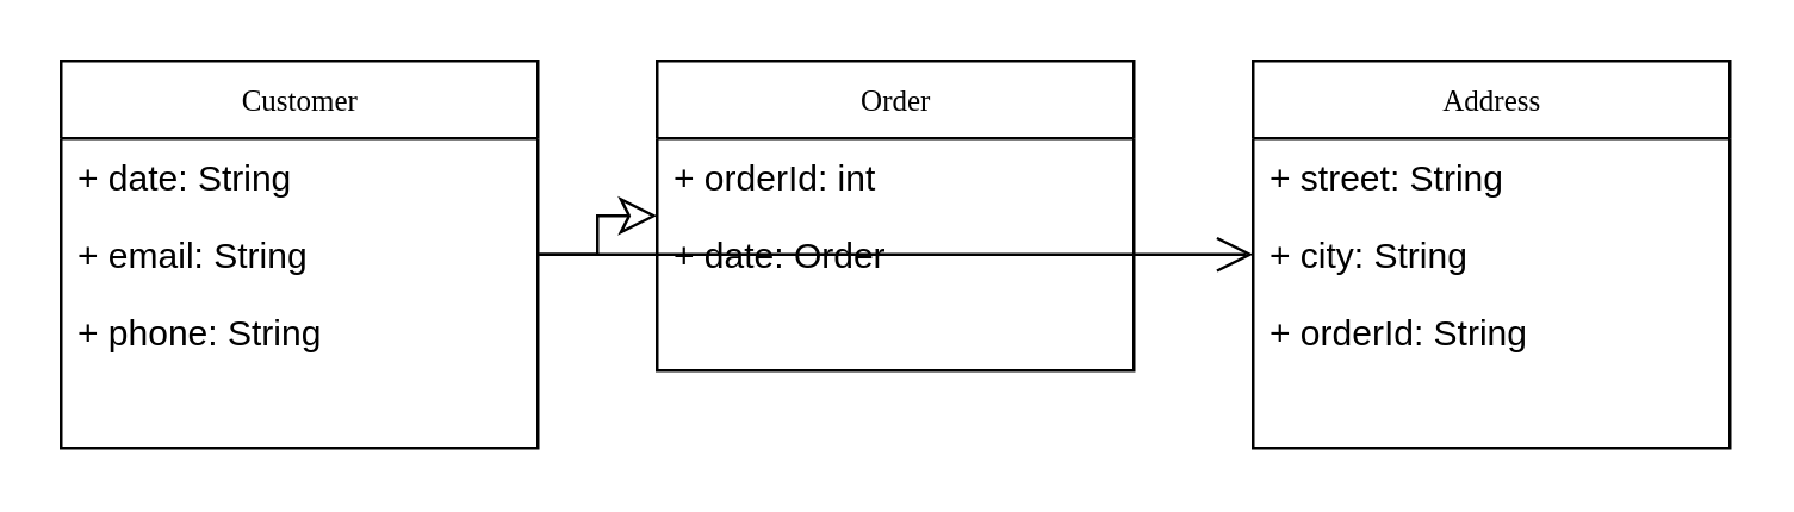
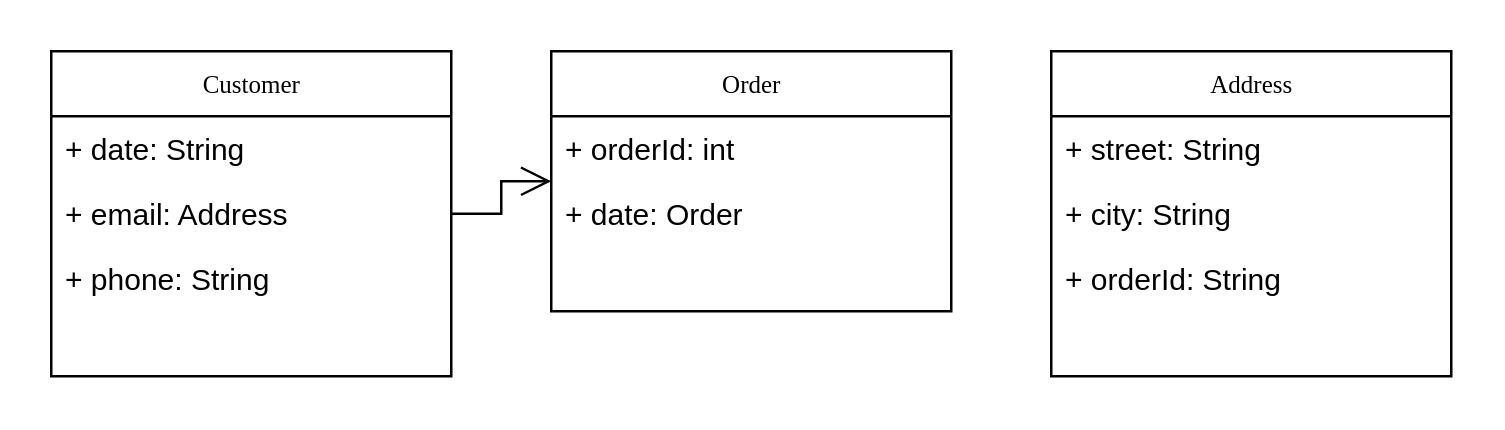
  <mxCell id="0" />
  <mxCell id="1" parent="0" />
  <mxCell id="2" value="Customer" style="swimlane;html=1;fontStyle=0;childLayout=stackLayout;horizontal=1;startSize=26;fillColor=none;horizontalStack=0;resizeParent=1;resizeLast=0;collapsible=1;marginBottom=0;swimlaneFillColor=#ffffff;rounded=0;shadow=0;comic=0;labelBackgroundColor=none;strokeWidth=1;fontFamily=Verdana;fontSize=10;align=center;" parent="1" vertex="1"><mxGeometry x="20" y="20" width="160" height="130" as="geometry" /></mxCell>
  <mxCell id="3" value="+ date: String" style="text;html=1;strokeColor=none;fillColor=none;align=left;verticalAlign=top;spacingLeft=4;spacingRight=4;whiteSpace=wrap;overflow=hidden;rotatable=0;" parent="2" vertex="1"><mxGeometry y="26" width="160" height="26" as="geometry" /></mxCell>
- <mxCell id="4" value="+ email: String" style="text;html=1;strokeColor=none;fillColor=none;align=left;verticalAlign=top;spacingLeft=4;spacingRight=4;whiteSpace=wrap;overflow=hidden;rotatable=0;" parent="2" vertex="1"><mxGeometry y="52" width="160" height="26" as="geometry" /></mxCell>
+ <mxCell id="4" value="+ email: Address" style="text;html=1;strokeColor=none;fillColor=none;align=left;verticalAlign=top;spacingLeft=4;spacingRight=4;whiteSpace=wrap;overflow=hidden;rotatable=0;" parent="2" vertex="1"><mxGeometry y="52" width="160" height="26" as="geometry" /></mxCell>
  <mxCell id="5" value="+ phone: String" style="text;html=1;strokeColor=none;fillColor=none;align=left;verticalAlign=top;spacingLeft=4;spacingRight=4;whiteSpace=wrap;overflow=hidden;rotatable=0;" parent="2" vertex="1"><mxGeometry y="78" width="160" height="26" as="geometry" /></mxCell>
  <mxCell id="6" value="Order" style="swimlane;html=1;fontStyle=0;childLayout=stackLayout;horizontal=1;startSize=26;fillColor=none;horizontalStack=0;resizeParent=1;resizeLast=0;collapsible=1;marginBottom=0;swimlaneFillColor=#ffffff;rounded=0;shadow=0;comic=0;labelBackgroundColor=none;strokeWidth=1;fontFamily=Verdana;fontSize=10;align=center;" parent="1" vertex="1"><mxGeometry x="220" y="20" width="160" height="104" as="geometry" /></mxCell>
  <mxCell id="7" value="+ orderId: int" style="text;html=1;strokeColor=none;fillColor=none;align=left;verticalAlign=top;spacingLeft=4;spacingRight=4;whiteSpace=wrap;overflow=hidden;rotatable=0;" parent="6" vertex="1"><mxGeometry y="26" width="160" height="26" as="geometry" /></mxCell>
  <mxCell id="8" value="+ date: Order" style="text;html=1;strokeColor=none;fillColor=none;align=left;verticalAlign=top;spacingLeft=4;spacingRight=4;whiteSpace=wrap;overflow=hidden;rotatable=0;" parent="6" vertex="1"><mxGeometry y="52" width="160" height="26" as="geometry" /></mxCell>
- <mxCell id="9" style="edgeStyle=orthogonalEdgeStyle;rounded=0;html=1;dashed=0;labelBackgroundColor=none;startFill=0;endArrow=classic;endFill=0;endSize=10;fontFamily=Verdana;fontSize=10;" parent="1" source="2" target="6" edge="1"><mxGeometry relative="1" as="geometry" /></mxCell>
+ <mxCell id="9" style="edgeStyle=orthogonalEdgeStyle;rounded=0;html=1;dashed=0;labelBackgroundColor=none;startFill=0;endArrow=open;endFill=0;endSize=10;fontFamily=Verdana;fontSize=10;" parent="1" source="2" target="6" edge="1"><mxGeometry relative="1" as="geometry" /></mxCell>
  <mxCell id="10" value="Address" style="swimlane;html=1;fontStyle=0;childLayout=stackLayout;horizontal=1;startSize=26;fillColor=none;horizontalStack=0;resizeParent=1;resizeLast=0;collapsible=1;marginBottom=0;swimlaneFillColor=#ffffff;rounded=0;shadow=0;comic=0;labelBackgroundColor=none;strokeWidth=1;fontFamily=Verdana;fontSize=10;align=center;" parent="1" vertex="1"><mxGeometry x="420" y="20" width="160" height="130" as="geometry" /></mxCell>
  <mxCell id="11" value="+ street: String" style="text;html=1;strokeColor=none;fillColor=none;align=left;verticalAlign=top;spacingLeft=4;spacingRight=4;whiteSpace=wrap;overflow=hidden;rotatable=0;" parent="10" vertex="1"><mxGeometry y="26" width="160" height="26" as="geometry" /></mxCell>
  <mxCell id="12" value="+ city: String" style="text;html=1;strokeColor=none;fillColor=none;align=left;verticalAlign=top;spacingLeft=4;spacingRight=4;whiteSpace=wrap;overflow=hidden;rotatable=0;" parent="10" vertex="1"><mxGeometry y="52" width="160" height="26" as="geometry" /></mxCell>
  <mxCell id="13" value="+ orderId: String" style="text;html=1;strokeColor=none;fillColor=none;align=left;verticalAlign=top;spacingLeft=4;spacingRight=4;whiteSpace=wrap;overflow=hidden;rotatable=0;" parent="10" vertex="1"><mxGeometry y="78" width="160" height="26" as="geometry" /></mxCell>
- <mxCell id="14" style="edgeStyle=orthogonalEdgeStyle;rounded=0;html=1;dashed=0;labelBackgroundColor=none;startFill=0;endArrow=open;endFill=0;endSize=10;fontFamily=Verdana;fontSize=10;" parent="1" source="2" target="10" edge="1"><mxGeometry relative="1" as="geometry" /></mxCell>
